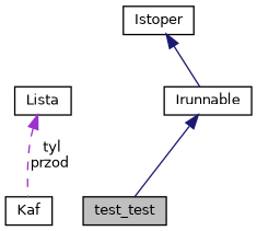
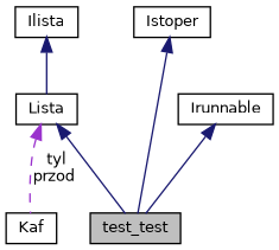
  digraph {
    node [color=black fillcolor=white fontname=Helvetica fontsize=10 shape=record style=filled]
    edge [color=midnightblue dir=back fontname=Helvetica fontsize=10 labelfontname=Helvetica labelfontsize=10 style=solid]
    n1 [fillcolor=grey75 fontcolor=black height=0.2 label=test_test width=0.4]
    n2 [height=0.2 label=Lista width=0.4]
    n3 [height=0.2 label=Kaf width=0.4]
+   n4 [height=0.2 label=Ilista width=0.4]
    n5 [height=0.2 label=Irunnable width=0.4]
    n6 [height=0.2 label=Istoper width=0.4]
+   n2 -> n1
    n2 -> n3 [color=darkorchid3 label=" tyl\nprzod" style=dashed]
+   n4 -> n2
    n5 -> n1
-   n6 -> n5
+   n6 -> n1
  }
